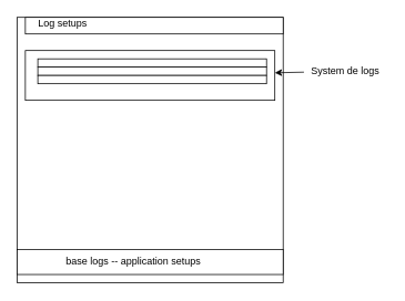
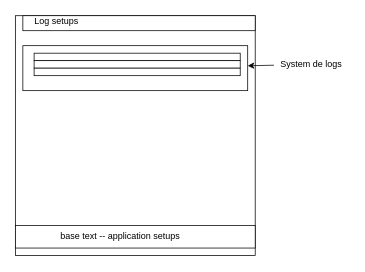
  <mxCell id="0" />
  <mxCell id="1" parent="0" />
  <mxCell id="2" value="" style="whiteSpace=wrap;html=1;aspect=fixed;" parent="1" vertex="1"><mxGeometry x="20" y="20" width="320" height="320" as="geometry" /></mxCell>
  <mxCell id="3" value="" style="rounded=0;whiteSpace=wrap;html=1;" parent="1" vertex="1"><mxGeometry x="20" y="300" width="320" height="30" as="geometry" /></mxCell>
- <mxCell id="4" value="base logs -- application setups" style="text;html=1;align=center;verticalAlign=middle;whiteSpace=wrap;rounded=0;" parent="1" vertex="1"><mxGeometry x="40" y="300" width="240" height="30" as="geometry" /></mxCell>
+ <mxCell id="4" value="base text -- application setups" style="text;html=1;align=center;verticalAlign=middle;whiteSpace=wrap;rounded=0;" parent="1" vertex="1"><mxGeometry x="40" y="300" width="240" height="30" as="geometry" /></mxCell>
  <mxCell id="5" value="" style="rounded=0;whiteSpace=wrap;html=1;" parent="1" vertex="1"><mxGeometry x="30" y="60" width="300" height="60" as="geometry" /></mxCell>
  <mxCell id="6" value="" style="rounded=0;whiteSpace=wrap;html=1;" parent="1" vertex="1"><mxGeometry x="45" y="70" width="275" height="10" as="geometry" /></mxCell>
  <mxCell id="7" value="" style="rounded=0;whiteSpace=wrap;html=1;" parent="1" vertex="1"><mxGeometry x="45" y="80" width="275" height="10" as="geometry" /></mxCell>
  <mxCell id="8" value="" style="rounded=0;whiteSpace=wrap;html=1;" parent="1" vertex="1"><mxGeometry x="45" y="90" width="275" height="10" as="geometry" /></mxCell>
  <mxCell id="9" value="System de logs" style="text;html=1;align=center;verticalAlign=middle;whiteSpace=wrap;rounded=0;" parent="1" vertex="1"><mxGeometry x="365" y="70" width="100" height="30" as="geometry" /></mxCell>
  <mxCell id="10" value="" style="endArrow=classic;html=1;rounded=0;" parent="1" source="9" target="5" edge="1"><mxGeometry width="50" height="50" relative="1" as="geometry"><mxPoint x="290" y="170" as="sourcePoint" /><mxPoint x="350" y="90" as="targetPoint" /></mxGeometry></mxCell>
  <mxCell id="11" value="" style="rounded=0;whiteSpace=wrap;html=1;" parent="1" vertex="1"><mxGeometry x="30" y="20" width="310" height="20" as="geometry" /></mxCell>
  <mxCell id="12" value="Log setups&lt;div&gt;&lt;br&gt;&lt;/div&gt;" style="text;html=1;align=center;verticalAlign=middle;whiteSpace=wrap;rounded=0;" parent="1" vertex="1"><mxGeometry x="30" y="20" width="90" height="30" as="geometry" /></mxCell>
